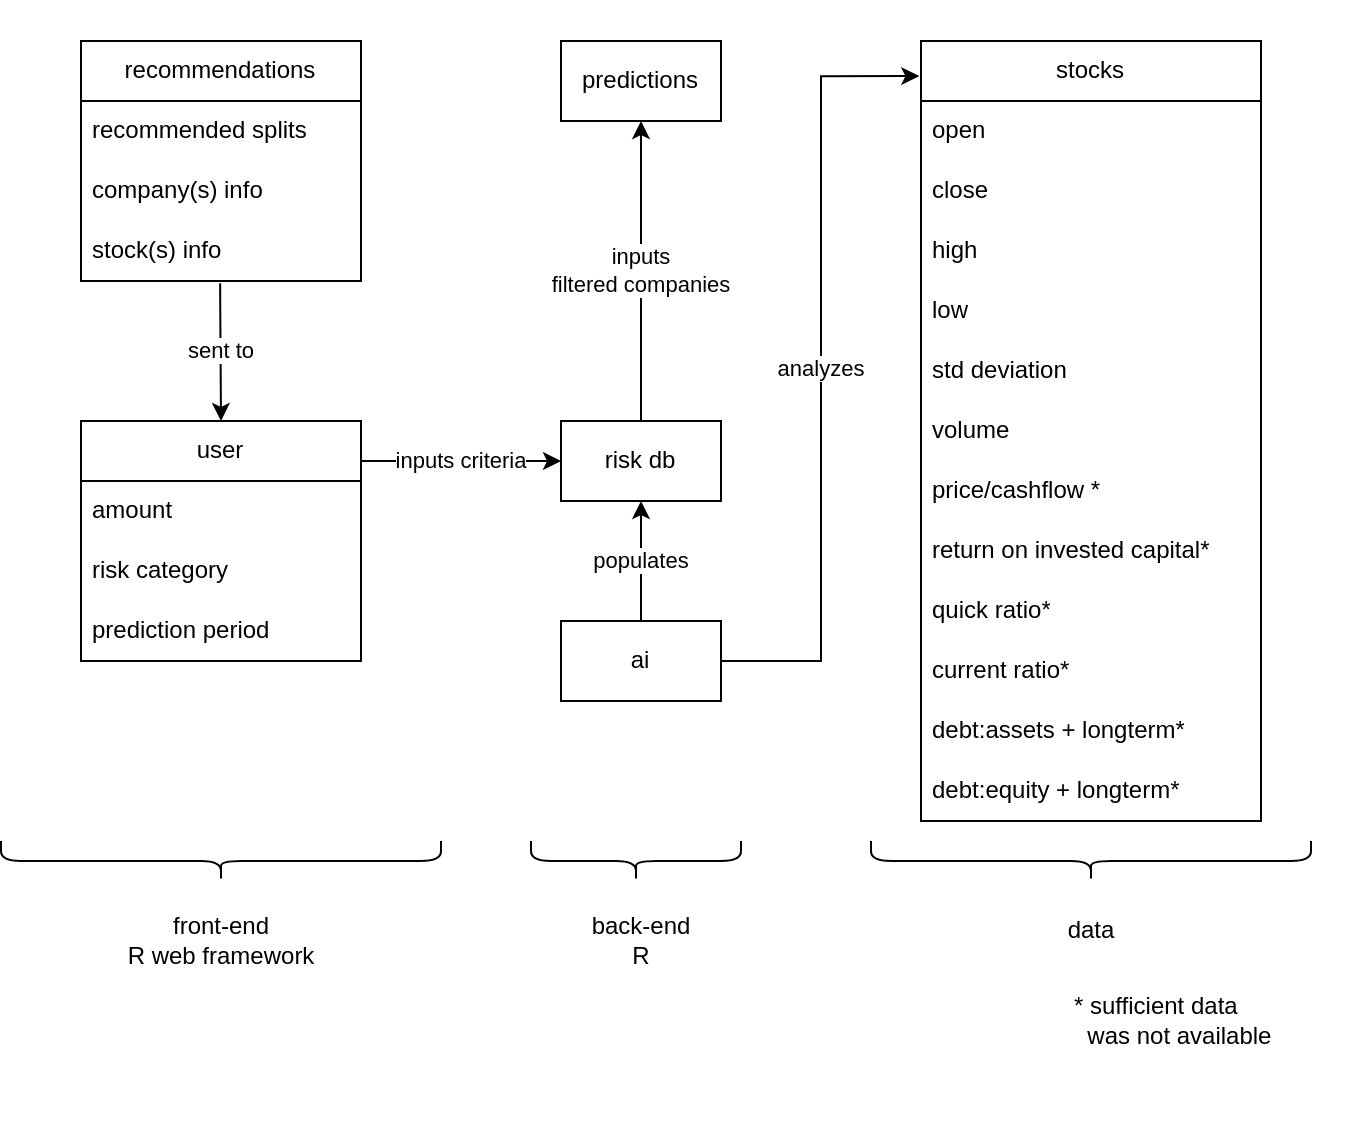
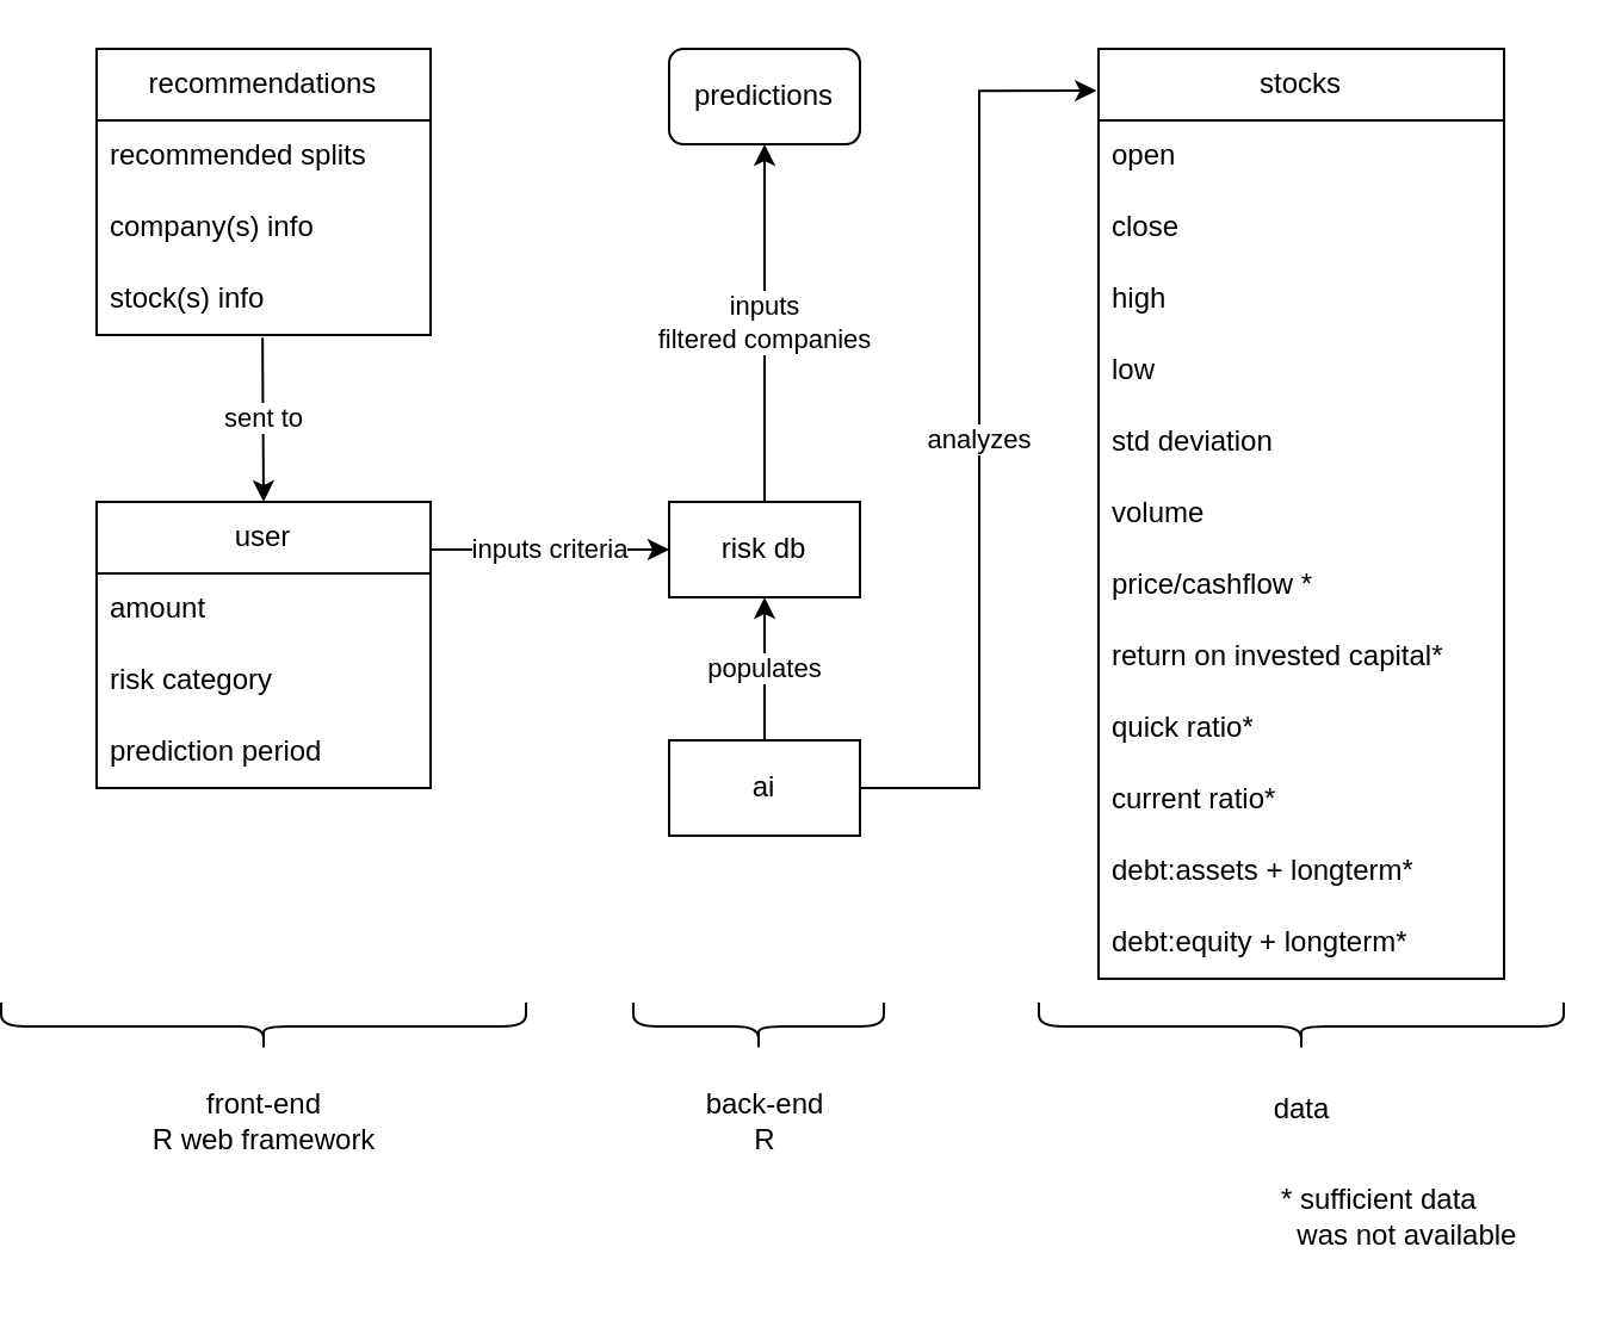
  <mxCell id="0" />
  <mxCell id="1" parent="0" />
  <mxCell id="2" value="populates" style="edgeStyle=orthogonalEdgeStyle;rounded=0;orthogonalLoop=1;jettySize=auto;html=1;entryX=0.5;entryY=1;entryDx=0;entryDy=0;" edge="1" parent="1" source="4" target="6"><mxGeometry relative="1" as="geometry" /></mxCell>
  <mxCell id="3" value="analyzes" style="edgeStyle=orthogonalEdgeStyle;rounded=0;orthogonalLoop=1;jettySize=auto;html=1;entryX=-0.005;entryY=0.045;entryDx=0;entryDy=0;entryPerimeter=0;" edge="1" parent="1" source="4" target="13"><mxGeometry relative="1" as="geometry" /></mxCell>
  <mxCell id="4" value="ai" style="rounded=0;whiteSpace=wrap;html=1;" parent="1" vertex="1"><mxGeometry x="260" y="310" width="80" height="40" as="geometry" /></mxCell>
  <mxCell id="5" value="&lt;div&gt;inputs&lt;/div&gt;&lt;div&gt;filtered companies&lt;br&gt;&lt;/div&gt;" style="edgeStyle=orthogonalEdgeStyle;rounded=0;orthogonalLoop=1;jettySize=auto;html=1;entryX=0.5;entryY=1;entryDx=0;entryDy=0;" edge="1" parent="1" source="6" target="7"><mxGeometry relative="1" as="geometry"><mxPoint x="300" y="50" as="targetPoint" /></mxGeometry></mxCell>
  <mxCell id="6" value="risk db" style="rounded=0;whiteSpace=wrap;html=1;" parent="1" vertex="1"><mxGeometry x="260" y="210" width="80" height="40" as="geometry" /></mxCell>
- <mxCell id="7" value="predictions" style="rounded=0;whiteSpace=wrap;html=1;" parent="1" vertex="1"><mxGeometry x="260" y="20" width="80" height="40" as="geometry" /></mxCell>
+ <mxCell id="7" value="predictions" style="whiteSpace=wrap;html=1;rounded=1;" parent="1" vertex="1"><mxGeometry x="260" y="20" width="80" height="40" as="geometry" /></mxCell>
  <mxCell id="8" value="inputs criteria" style="edgeStyle=orthogonalEdgeStyle;rounded=0;orthogonalLoop=1;jettySize=auto;html=1;entryX=0;entryY=0.5;entryDx=0;entryDy=0;exitX=1;exitY=0.167;exitDx=0;exitDy=0;exitPerimeter=0;" edge="1" parent="1" source="9" target="6"><mxGeometry relative="1" as="geometry" /></mxCell>
  <mxCell id="9" value="user" style="swimlane;fontStyle=0;childLayout=stackLayout;horizontal=1;startSize=30;horizontalStack=0;resizeParent=1;resizeParentMax=0;resizeLast=0;collapsible=1;marginBottom=0;whiteSpace=wrap;html=1;" parent="1" vertex="1"><mxGeometry x="20" y="210" width="140" height="120" as="geometry" /></mxCell>
  <mxCell id="10" value="amount" style="text;strokeColor=none;fillColor=none;align=left;verticalAlign=middle;spacingLeft=4;spacingRight=4;overflow=hidden;points=[[0,0.5],[1,0.5]];portConstraint=eastwest;rotatable=0;whiteSpace=wrap;html=1;" parent="9" vertex="1"><mxGeometry y="30" width="140" height="30" as="geometry" /></mxCell>
  <mxCell id="11" value="risk category" style="text;strokeColor=none;fillColor=none;align=left;verticalAlign=middle;spacingLeft=4;spacingRight=4;overflow=hidden;points=[[0,0.5],[1,0.5]];portConstraint=eastwest;rotatable=0;whiteSpace=wrap;html=1;" vertex="1" parent="9"><mxGeometry y="60" width="140" height="30" as="geometry" /></mxCell>
  <mxCell id="12" value="prediction period" style="text;strokeColor=none;fillColor=none;align=left;verticalAlign=middle;spacingLeft=4;spacingRight=4;overflow=hidden;points=[[0,0.5],[1,0.5]];portConstraint=eastwest;rotatable=0;whiteSpace=wrap;html=1;" vertex="1" parent="9"><mxGeometry y="90" width="140" height="30" as="geometry" /></mxCell>
  <mxCell id="13" value="stocks" style="swimlane;fontStyle=0;childLayout=stackLayout;horizontal=1;startSize=30;horizontalStack=0;resizeParent=1;resizeParentMax=0;resizeLast=0;collapsible=1;marginBottom=0;whiteSpace=wrap;html=1;" parent="1" vertex="1"><mxGeometry x="440" y="20" width="170" height="390" as="geometry" /></mxCell>
  <mxCell id="14" value="&lt;div&gt;open&lt;/div&gt;" style="text;strokeColor=none;fillColor=none;align=left;verticalAlign=middle;spacingLeft=4;spacingRight=4;overflow=hidden;points=[[0,0.5],[1,0.5]];portConstraint=eastwest;rotatable=0;whiteSpace=wrap;html=1;" parent="13" vertex="1"><mxGeometry y="30" width="170" height="30" as="geometry" /></mxCell>
  <mxCell id="15" value="close" style="text;strokeColor=none;fillColor=none;align=left;verticalAlign=middle;spacingLeft=4;spacingRight=4;overflow=hidden;points=[[0,0.5],[1,0.5]];portConstraint=eastwest;rotatable=0;whiteSpace=wrap;html=1;" parent="13" vertex="1"><mxGeometry y="60" width="170" height="30" as="geometry" /></mxCell>
  <mxCell id="16" value="high" style="text;strokeColor=none;fillColor=none;align=left;verticalAlign=middle;spacingLeft=4;spacingRight=4;overflow=hidden;points=[[0,0.5],[1,0.5]];portConstraint=eastwest;rotatable=0;whiteSpace=wrap;html=1;" parent="13" vertex="1"><mxGeometry y="90" width="170" height="30" as="geometry" /></mxCell>
  <mxCell id="17" value="low" style="text;strokeColor=none;fillColor=none;align=left;verticalAlign=middle;spacingLeft=4;spacingRight=4;overflow=hidden;points=[[0,0.5],[1,0.5]];portConstraint=eastwest;rotatable=0;whiteSpace=wrap;html=1;" parent="13" vertex="1"><mxGeometry y="120" width="170" height="30" as="geometry" /></mxCell>
  <mxCell id="18" value="std deviation" style="text;strokeColor=none;fillColor=none;align=left;verticalAlign=middle;spacingLeft=4;spacingRight=4;overflow=hidden;points=[[0,0.5],[1,0.5]];portConstraint=eastwest;rotatable=0;whiteSpace=wrap;html=1;" parent="13" vertex="1"><mxGeometry y="150" width="170" height="30" as="geometry" /></mxCell>
  <mxCell id="19" value="volume" style="text;strokeColor=none;fillColor=none;align=left;verticalAlign=middle;spacingLeft=4;spacingRight=4;overflow=hidden;points=[[0,0.5],[1,0.5]];portConstraint=eastwest;rotatable=0;whiteSpace=wrap;html=1;" parent="13" vertex="1"><mxGeometry y="180" width="170" height="30" as="geometry" /></mxCell>
  <mxCell id="20" value="price/cashflow *" style="text;strokeColor=none;fillColor=none;align=left;verticalAlign=middle;spacingLeft=4;spacingRight=4;overflow=hidden;points=[[0,0.5],[1,0.5]];portConstraint=eastwest;rotatable=0;whiteSpace=wrap;html=1;" parent="13" vertex="1"><mxGeometry y="210" width="170" height="30" as="geometry" /></mxCell>
  <mxCell id="21" value="return on invested capital*" style="text;strokeColor=none;fillColor=none;align=left;verticalAlign=middle;spacingLeft=4;spacingRight=4;overflow=hidden;points=[[0,0.5],[1,0.5]];portConstraint=eastwest;rotatable=0;whiteSpace=wrap;html=1;" parent="13" vertex="1"><mxGeometry y="240" width="170" height="30" as="geometry" /></mxCell>
  <mxCell id="22" value="quick ratio*" style="text;strokeColor=none;fillColor=none;align=left;verticalAlign=middle;spacingLeft=4;spacingRight=4;overflow=hidden;points=[[0,0.5],[1,0.5]];portConstraint=eastwest;rotatable=0;whiteSpace=wrap;html=1;" parent="13" vertex="1"><mxGeometry y="270" width="170" height="30" as="geometry" /></mxCell>
  <mxCell id="23" value="current ratio*" style="text;strokeColor=none;fillColor=none;align=left;verticalAlign=middle;spacingLeft=4;spacingRight=4;overflow=hidden;points=[[0,0.5],[1,0.5]];portConstraint=eastwest;rotatable=0;whiteSpace=wrap;html=1;" parent="13" vertex="1"><mxGeometry y="300" width="170" height="30" as="geometry" /></mxCell>
  <mxCell id="24" value="debt:assets + longterm*" style="text;strokeColor=none;fillColor=none;align=left;verticalAlign=middle;spacingLeft=4;spacingRight=4;overflow=hidden;points=[[0,0.5],[1,0.5]];portConstraint=eastwest;rotatable=0;whiteSpace=wrap;html=1;" parent="13" vertex="1"><mxGeometry y="330" width="170" height="30" as="geometry" /></mxCell>
  <mxCell id="25" value="debt:equity + longterm*" style="text;strokeColor=none;fillColor=none;align=left;verticalAlign=middle;spacingLeft=4;spacingRight=4;overflow=hidden;points=[[0,0.5],[1,0.5]];portConstraint=eastwest;rotatable=0;whiteSpace=wrap;html=1;" parent="13" vertex="1"><mxGeometry y="360" width="170" height="30" as="geometry" /></mxCell>
  <mxCell id="26" value="recommendations" style="swimlane;fontStyle=0;childLayout=stackLayout;horizontal=1;startSize=30;horizontalStack=0;resizeParent=1;resizeParentMax=0;resizeLast=0;collapsible=1;marginBottom=0;whiteSpace=wrap;html=1;" parent="1" vertex="1"><mxGeometry x="20" y="20" width="140" height="120" as="geometry" /></mxCell>
  <mxCell id="27" value="recommended splits" style="text;strokeColor=none;fillColor=none;align=left;verticalAlign=middle;spacingLeft=4;spacingRight=4;overflow=hidden;points=[[0,0.5],[1,0.5]];portConstraint=eastwest;rotatable=0;whiteSpace=wrap;html=1;" parent="26" vertex="1"><mxGeometry y="30" width="140" height="30" as="geometry" /></mxCell>
  <mxCell id="28" value="company(s) info" style="text;strokeColor=none;fillColor=none;align=left;verticalAlign=middle;spacingLeft=4;spacingRight=4;overflow=hidden;points=[[0,0.5],[1,0.5]];portConstraint=eastwest;rotatable=0;whiteSpace=wrap;html=1;" parent="26" vertex="1"><mxGeometry y="60" width="140" height="30" as="geometry" /></mxCell>
  <mxCell id="29" value="stock(s) info" style="text;strokeColor=none;fillColor=none;align=left;verticalAlign=middle;spacingLeft=4;spacingRight=4;overflow=hidden;points=[[0,0.5],[1,0.5]];portConstraint=eastwest;rotatable=0;whiteSpace=wrap;html=1;" parent="26" vertex="1"><mxGeometry y="90" width="140" height="30" as="geometry" /></mxCell>
  <mxCell id="30" value="sent to" style="edgeStyle=orthogonalEdgeStyle;rounded=0;orthogonalLoop=1;jettySize=auto;html=1;entryX=0.5;entryY=0;entryDx=0;entryDy=0;exitX=0.497;exitY=1.036;exitDx=0;exitDy=0;exitPerimeter=0;" edge="1" parent="1" source="29" target="9"><mxGeometry relative="1" as="geometry"><Array as="points"><mxPoint x="90" y="150" /><mxPoint x="90" y="150" /></Array></mxGeometry></mxCell>
  <mxCell id="31" value="" style="shape=curlyBracket;whiteSpace=wrap;html=1;rounded=1;labelPosition=left;verticalLabelPosition=middle;align=right;verticalAlign=middle;rotation=-90;" vertex="1" parent="1"><mxGeometry x="80" y="320" width="20" height="220" as="geometry" /></mxCell>
  <mxCell id="32" value="" style="shape=curlyBracket;whiteSpace=wrap;html=1;rounded=1;labelPosition=left;verticalLabelPosition=middle;align=right;verticalAlign=middle;rotation=-90;" vertex="1" parent="1"><mxGeometry x="287.5" y="377.5" width="20" height="105" as="geometry" /></mxCell>
  <mxCell id="33" value="&lt;div&gt;front-end&lt;/div&gt;&lt;div&gt;R web framework&lt;br&gt;&lt;/div&gt;" style="text;html=1;align=center;verticalAlign=middle;resizable=0;points=[];autosize=1;strokeColor=none;fillColor=none;" vertex="1" parent="1"><mxGeometry x="30" y="450" width="120" height="40" as="geometry" /></mxCell>
  <mxCell id="34" value="&lt;div&gt;back-end&lt;br&gt;&lt;/div&gt;&lt;div&gt;R&lt;br&gt;&lt;/div&gt;" style="text;html=1;align=center;verticalAlign=middle;resizable=0;points=[];autosize=1;strokeColor=none;fillColor=none;" vertex="1" parent="1"><mxGeometry x="265" y="450" width="70" height="40" as="geometry" /></mxCell>
  <mxCell id="35" value="&lt;div&gt;* sufficient data &lt;br&gt;&lt;/div&gt;&lt;div&gt;&amp;nbsp; was not available&lt;br&gt;&lt;/div&gt;" style="text;html=1;align=left;verticalAlign=middle;resizable=0;points=[];autosize=1;strokeColor=none;fillColor=none;" vertex="1" parent="1"><mxGeometry x="515" y="490" width="120" height="40" as="geometry" /></mxCell>
  <mxCell id="36" value="" style="shape=curlyBracket;whiteSpace=wrap;html=1;rounded=1;labelPosition=left;verticalLabelPosition=middle;align=right;verticalAlign=middle;rotation=-90;" vertex="1" parent="1"><mxGeometry x="515" y="320" width="20" height="220" as="geometry" /></mxCell>
  <mxCell id="37" value="data" style="text;html=1;align=center;verticalAlign=middle;resizable=0;points=[];autosize=1;strokeColor=none;fillColor=none;" vertex="1" parent="1"><mxGeometry x="500" y="450" width="50" height="30" as="geometry" /></mxCell>
